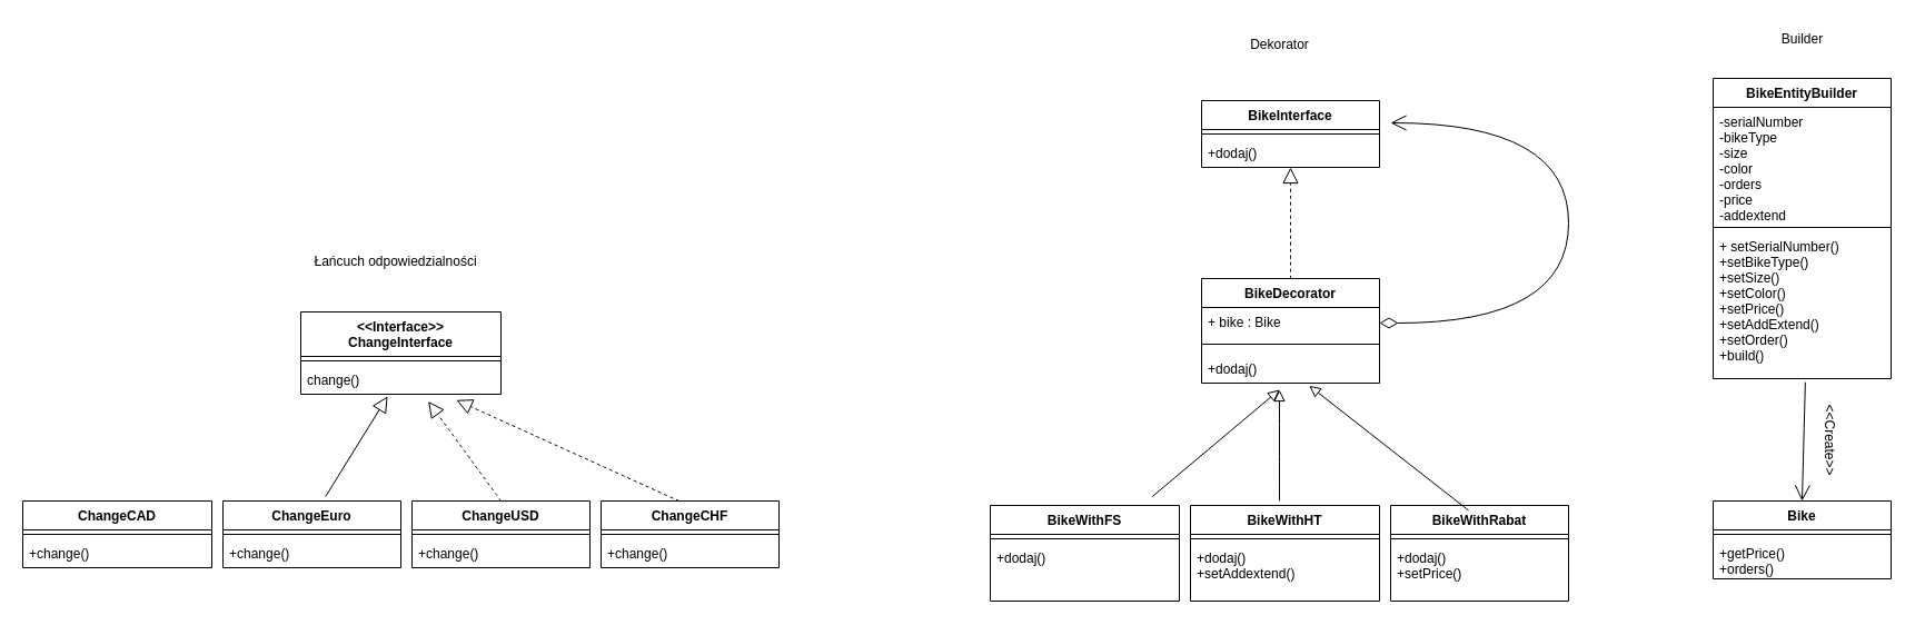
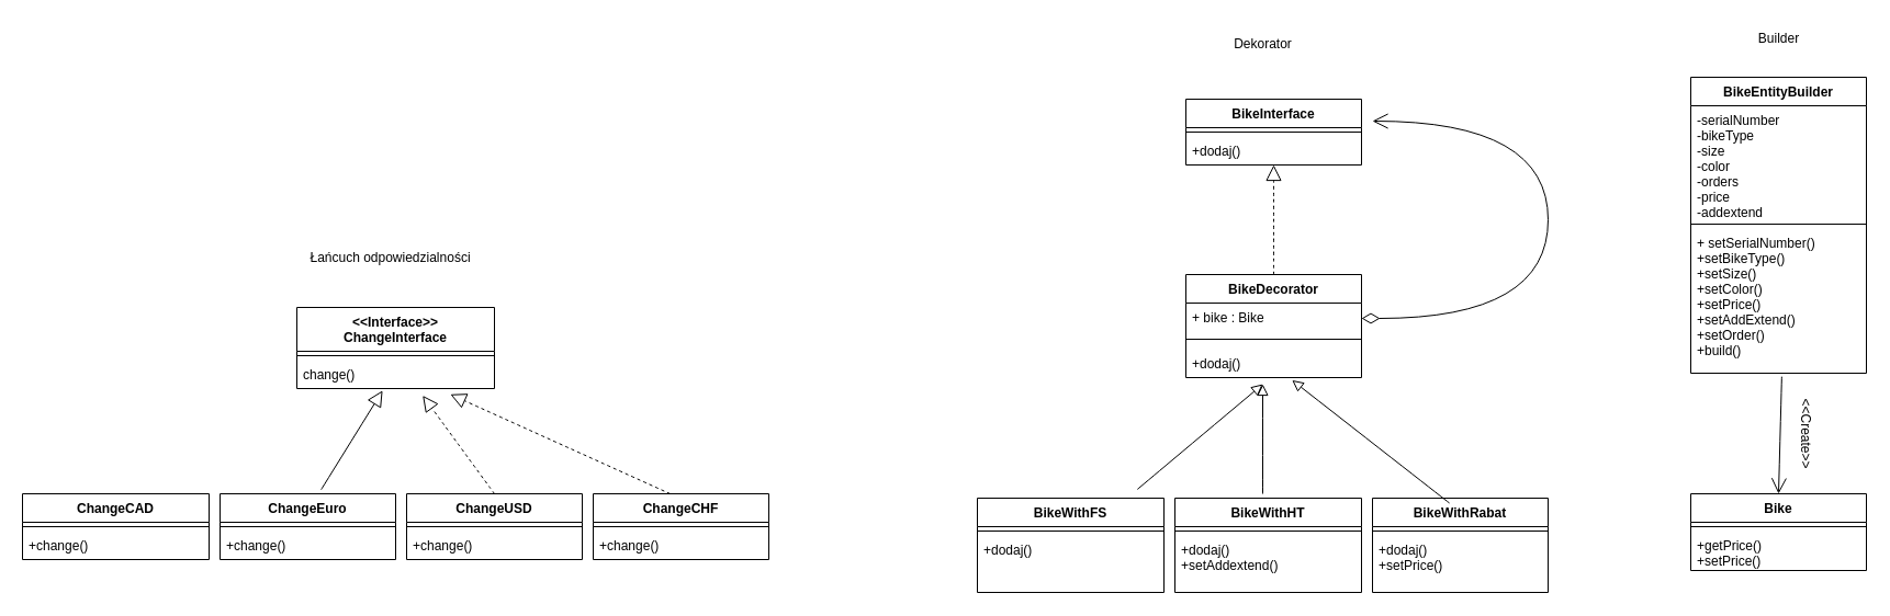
  <mxCell id="0" />
  <mxCell id="1" parent="0" />
  <mxCell id="2" value="BikeInterface" style="swimlane;fontStyle=1;align=center;verticalAlign=top;childLayout=stackLayout;horizontal=1;startSize=26;horizontalStack=0;resizeParent=1;resizeParentMax=0;resizeLast=0;collapsible=1;marginBottom=0;" parent="1" vertex="1"><mxGeometry x="1080" y="90" width="160" height="60" as="geometry" /></mxCell>
  <mxCell id="3" value="" style="line;strokeWidth=1;fillColor=none;align=left;verticalAlign=middle;spacingTop=-1;spacingLeft=3;spacingRight=3;rotatable=0;labelPosition=right;points=[];portConstraint=eastwest;strokeColor=inherit;" parent="2" vertex="1"><mxGeometry y="26" width="160" height="8" as="geometry" /></mxCell>
  <mxCell id="4" value="+dodaj()" style="text;strokeColor=none;fillColor=none;align=left;verticalAlign=top;spacingLeft=4;spacingRight=4;overflow=hidden;rotatable=0;points=[[0,0.5],[1,0.5]];portConstraint=eastwest;" parent="2" vertex="1"><mxGeometry y="34" width="160" height="26" as="geometry" /></mxCell>
  <mxCell id="5" value="BikeWithHT" style="swimlane;fontStyle=1;align=center;verticalAlign=top;childLayout=stackLayout;horizontal=1;startSize=26;horizontalStack=0;resizeParent=1;resizeParentMax=0;resizeLast=0;collapsible=1;marginBottom=0;" parent="1" vertex="1"><mxGeometry x="1070" y="454" width="170" height="86" as="geometry" /></mxCell>
  <mxCell id="6" value="" style="line;strokeWidth=1;fillColor=none;align=left;verticalAlign=middle;spacingTop=-1;spacingLeft=3;spacingRight=3;rotatable=0;labelPosition=right;points=[];portConstraint=eastwest;strokeColor=inherit;" parent="5" vertex="1"><mxGeometry y="26" width="170" height="8" as="geometry" /></mxCell>
  <mxCell id="7" value="+dodaj()&#10;+setAddextend()" style="text;strokeColor=none;fillColor=none;align=left;verticalAlign=top;spacingLeft=4;spacingRight=4;overflow=hidden;rotatable=0;points=[[0,0.5],[1,0.5]];portConstraint=eastwest;" parent="5" vertex="1"><mxGeometry y="34" width="170" height="52" as="geometry" /></mxCell>
  <mxCell id="8" value="BikeDecorator" style="swimlane;fontStyle=1;align=center;verticalAlign=top;childLayout=stackLayout;horizontal=1;startSize=26;horizontalStack=0;resizeParent=1;resizeParentMax=0;resizeLast=0;collapsible=1;marginBottom=0;" parent="1" vertex="1"><mxGeometry x="1080" y="250" width="160" height="94" as="geometry" /></mxCell>
  <mxCell id="9" value="+ bike : Bike&#10;&#10;" style="text;strokeColor=none;fillColor=none;align=left;verticalAlign=top;spacingLeft=4;spacingRight=4;overflow=hidden;rotatable=0;points=[[0,0.5],[1,0.5]];portConstraint=eastwest;" parent="8" vertex="1"><mxGeometry y="26" width="160" height="24" as="geometry" /></mxCell>
  <mxCell id="10" value="" style="line;strokeWidth=1;fillColor=none;align=left;verticalAlign=middle;spacingTop=-1;spacingLeft=3;spacingRight=3;rotatable=0;labelPosition=right;points=[];portConstraint=eastwest;strokeColor=inherit;" parent="8" vertex="1"><mxGeometry y="50" width="160" height="18" as="geometry" /></mxCell>
  <mxCell id="11" value="+dodaj()" style="text;strokeColor=none;fillColor=none;align=left;verticalAlign=top;spacingLeft=4;spacingRight=4;overflow=hidden;rotatable=0;points=[[0,0.5],[1,0.5]];portConstraint=eastwest;" parent="8" vertex="1"><mxGeometry y="68" width="160" height="26" as="geometry" /></mxCell>
  <mxCell id="12" value="BikeWithRabat" style="swimlane;fontStyle=1;align=center;verticalAlign=top;childLayout=stackLayout;horizontal=1;startSize=26;horizontalStack=0;resizeParent=1;resizeParentMax=0;resizeLast=0;collapsible=1;marginBottom=0;" parent="1" vertex="1"><mxGeometry x="1250" y="454" width="160" height="86" as="geometry" /></mxCell>
  <mxCell id="13" value="" style="line;strokeWidth=1;fillColor=none;align=left;verticalAlign=middle;spacingTop=-1;spacingLeft=3;spacingRight=3;rotatable=0;labelPosition=right;points=[];portConstraint=eastwest;strokeColor=inherit;" parent="12" vertex="1"><mxGeometry y="26" width="160" height="8" as="geometry" /></mxCell>
  <mxCell id="14" value="+dodaj()&#10;+setPrice()" style="text;strokeColor=none;fillColor=none;align=left;verticalAlign=top;spacingLeft=4;spacingRight=4;overflow=hidden;rotatable=0;points=[[0,0.5],[1,0.5]];portConstraint=eastwest;" parent="12" vertex="1"><mxGeometry y="34" width="160" height="52" as="geometry" /></mxCell>
  <mxCell id="15" value="" style="endArrow=open;html=1;endSize=12;startArrow=diamondThin;startSize=14;startFill=0;edgeStyle=orthogonalEdgeStyle;rounded=0;sourcePerimeterSpacing=8;targetPerimeterSpacing=8;curved=1;" parent="1" edge="1"><mxGeometry x="-0.125" y="-30" relative="1" as="geometry"><mxPoint x="1240" y="290" as="sourcePoint" /><mxPoint x="1250" y="110" as="targetPoint" /><Array as="points"><mxPoint x="1410" y="290" /><mxPoint x="1410" y="110" /></Array><mxPoint as="offset" /></mxGeometry></mxCell>
  <mxCell id="16" value="" style="endArrow=block;dashed=1;endFill=0;endSize=12;html=1;rounded=0;sourcePerimeterSpacing=8;targetPerimeterSpacing=8;curved=1;exitX=0.5;exitY=0;exitDx=0;exitDy=0;" parent="1" source="8" edge="1"><mxGeometry width="160" relative="1" as="geometry"><mxPoint x="690" y="140" as="sourcePoint" /><mxPoint x="1160" y="150" as="targetPoint" /></mxGeometry></mxCell>
  <mxCell id="17" value="" style="endArrow=block;html=1;rounded=0;align=center;verticalAlign=bottom;endFill=0;labelBackgroundColor=none;endSize=8;sourcePerimeterSpacing=8;targetPerimeterSpacing=8;curved=1;" parent="1" edge="1"><mxGeometry x="0.625" y="20" relative="1" as="geometry"><mxPoint x="1150" y="450" as="sourcePoint" /><mxPoint x="1150" y="350" as="targetPoint" /><mxPoint as="offset" /></mxGeometry></mxCell>
  <mxCell id="18" value="" style="endArrow=block;html=1;rounded=0;align=center;verticalAlign=bottom;endFill=0;labelBackgroundColor=none;endSize=8;sourcePerimeterSpacing=8;targetPerimeterSpacing=8;curved=1;entryX=0.605;entryY=1.092;entryDx=0;entryDy=0;entryPerimeter=0;exitX=0.438;exitY=0.052;exitDx=0;exitDy=0;exitPerimeter=0;" parent="1" target="11" edge="1" source="12"><mxGeometry x="0.625" y="20" relative="1" as="geometry"><mxPoint x="1380" y="450" as="sourcePoint" /><mxPoint x="1110" y="390" as="targetPoint" /><mxPoint as="offset" /></mxGeometry></mxCell>
  <mxCell id="19" value="BikeEntityBuilder" style="swimlane;fontStyle=1;align=center;verticalAlign=top;childLayout=stackLayout;horizontal=1;startSize=26;horizontalStack=0;resizeParent=1;resizeParentMax=0;resizeLast=0;collapsible=1;marginBottom=0;" parent="1" vertex="1"><mxGeometry x="1540" y="70" width="160" height="270" as="geometry" /></mxCell>
  <mxCell id="20" value="-serialNumber&#10;-bikeType&#10;-size&#10;-color&#10;-orders&#10;-price&#10;-addextend" style="text;strokeColor=none;fillColor=none;align=left;verticalAlign=top;spacingLeft=4;spacingRight=4;overflow=hidden;rotatable=0;points=[[0,0.5],[1,0.5]];portConstraint=eastwest;" parent="19" vertex="1"><mxGeometry y="26" width="160" height="104" as="geometry" /></mxCell>
  <mxCell id="21" value="" style="line;strokeWidth=1;fillColor=none;align=left;verticalAlign=middle;spacingTop=-1;spacingLeft=3;spacingRight=3;rotatable=0;labelPosition=right;points=[];portConstraint=eastwest;strokeColor=inherit;" parent="19" vertex="1"><mxGeometry y="130" width="160" height="8" as="geometry" /></mxCell>
  <mxCell id="22" value="+ setSerialNumber()&#10;+setBikeType()&#10;+setSize()&#10;+setColor()&#10;+setPrice()&#10;+setAddExtend()&#10;+setOrder()&#10;+build()" style="text;strokeColor=none;fillColor=none;align=left;verticalAlign=top;spacingLeft=4;spacingRight=4;overflow=hidden;rotatable=0;points=[[0,0.5],[1,0.5]];portConstraint=eastwest;" parent="19" vertex="1"><mxGeometry y="138" width="160" height="132" as="geometry" /></mxCell>
  <mxCell id="23" value="Bike" style="swimlane;fontStyle=1;align=center;verticalAlign=top;childLayout=stackLayout;horizontal=1;startSize=26;horizontalStack=0;resizeParent=1;resizeParentMax=0;resizeLast=0;collapsible=1;marginBottom=0;" parent="1" vertex="1"><mxGeometry x="1540" y="450" width="160" height="70" as="geometry" /></mxCell>
  <mxCell id="24" value="" style="line;strokeWidth=1;fillColor=none;align=left;verticalAlign=middle;spacingTop=-1;spacingLeft=3;spacingRight=3;rotatable=0;labelPosition=right;points=[];portConstraint=eastwest;strokeColor=inherit;" parent="23" vertex="1"><mxGeometry y="26" width="160" height="8" as="geometry" /></mxCell>
- <mxCell id="25" value="+getPrice()&#10;+orders()" style="text;strokeColor=none;fillColor=none;align=left;verticalAlign=top;spacingLeft=4;spacingRight=4;overflow=hidden;rotatable=0;points=[[0,0.5],[1,0.5]];portConstraint=eastwest;" parent="23" vertex="1"><mxGeometry y="34" width="160" height="36" as="geometry" /></mxCell>
+ <mxCell id="25" value="+getPrice()&#10;+setPrice()" style="text;strokeColor=none;fillColor=none;align=left;verticalAlign=top;spacingLeft=4;spacingRight=4;overflow=hidden;rotatable=0;points=[[0,0.5],[1,0.5]];portConstraint=eastwest;" parent="23" vertex="1"><mxGeometry y="34" width="160" height="36" as="geometry" /></mxCell>
  <mxCell id="26" value="" style="endArrow=open;endFill=1;endSize=12;html=1;rounded=0;sourcePerimeterSpacing=8;targetPerimeterSpacing=8;curved=1;exitX=0.518;exitY=1.024;exitDx=0;exitDy=0;exitPerimeter=0;" parent="1" source="22" edge="1"><mxGeometry width="160" relative="1" as="geometry"><mxPoint x="1660" y="420" as="sourcePoint" /><mxPoint x="1620" y="450" as="targetPoint" /></mxGeometry></mxCell>
  <mxCell id="27" value="&amp;lt;&amp;lt;Create&amp;gt;&amp;gt;" style="text;html=1;align=center;verticalAlign=middle;resizable=0;points=[];autosize=1;strokeColor=none;fillColor=none;rotation=90;" parent="1" vertex="1"><mxGeometry x="1600" y="380" width="90" height="30" as="geometry" /></mxCell>
  <mxCell id="28" value="BikeWithFS" style="swimlane;fontStyle=1;align=center;verticalAlign=top;childLayout=stackLayout;horizontal=1;startSize=26;horizontalStack=0;resizeParent=1;resizeParentMax=0;resizeLast=0;collapsible=1;marginBottom=0;" vertex="1" parent="1"><mxGeometry x="890" y="454" width="170" height="86" as="geometry" /></mxCell>
  <mxCell id="29" value="" style="line;strokeWidth=1;fillColor=none;align=left;verticalAlign=middle;spacingTop=-1;spacingLeft=3;spacingRight=3;rotatable=0;labelPosition=right;points=[];portConstraint=eastwest;strokeColor=inherit;" vertex="1" parent="28"><mxGeometry y="26" width="170" height="8" as="geometry" /></mxCell>
  <mxCell id="30" value="+dodaj()&#10;" style="text;strokeColor=none;fillColor=none;align=left;verticalAlign=top;spacingLeft=4;spacingRight=4;overflow=hidden;rotatable=0;points=[[0,0.5],[1,0.5]];portConstraint=eastwest;" vertex="1" parent="28"><mxGeometry y="34" width="170" height="52" as="geometry" /></mxCell>
  <mxCell id="31" value="" style="endArrow=block;html=1;rounded=0;align=center;verticalAlign=bottom;endFill=0;labelBackgroundColor=none;endSize=8;sourcePerimeterSpacing=8;targetPerimeterSpacing=8;curved=1;entryX=0.438;entryY=1.231;entryDx=0;entryDy=0;entryPerimeter=0;" edge="1" parent="1" source="28" target="11"><mxGeometry x="0.625" y="20" relative="1" as="geometry"><mxPoint x="1160" y="460" as="sourcePoint" /><mxPoint x="1160" y="360" as="targetPoint" /><mxPoint as="offset" /></mxGeometry></mxCell>
  <mxCell id="32" value="ChangeCAD" style="swimlane;fontStyle=1;align=center;verticalAlign=top;childLayout=stackLayout;horizontal=1;startSize=26;horizontalStack=0;resizeParent=1;resizeParentMax=0;resizeLast=0;collapsible=1;marginBottom=0;" vertex="1" parent="1"><mxGeometry x="20" y="450" width="170" height="60" as="geometry" /></mxCell>
  <mxCell id="33" value="" style="line;strokeWidth=1;fillColor=none;align=left;verticalAlign=middle;spacingTop=-1;spacingLeft=3;spacingRight=3;rotatable=0;labelPosition=right;points=[];portConstraint=eastwest;strokeColor=inherit;" vertex="1" parent="32"><mxGeometry y="26" width="170" height="8" as="geometry" /></mxCell>
  <mxCell id="34" value="+change()" style="text;strokeColor=none;fillColor=none;align=left;verticalAlign=top;spacingLeft=4;spacingRight=4;overflow=hidden;rotatable=0;points=[[0,0.5],[1,0.5]];portConstraint=eastwest;" vertex="1" parent="32"><mxGeometry y="34" width="170" height="26" as="geometry" /></mxCell>
  <mxCell id="35" value="ChangeEuro" style="swimlane;fontStyle=1;align=center;verticalAlign=top;childLayout=stackLayout;horizontal=1;startSize=26;horizontalStack=0;resizeParent=1;resizeParentMax=0;resizeLast=0;collapsible=1;marginBottom=0;" vertex="1" parent="1"><mxGeometry x="200" y="450" width="160" height="60" as="geometry" /></mxCell>
  <mxCell id="36" value="" style="line;strokeWidth=1;fillColor=none;align=left;verticalAlign=middle;spacingTop=-1;spacingLeft=3;spacingRight=3;rotatable=0;labelPosition=right;points=[];portConstraint=eastwest;strokeColor=inherit;" vertex="1" parent="35"><mxGeometry y="26" width="160" height="8" as="geometry" /></mxCell>
  <mxCell id="37" value="+change()" style="text;strokeColor=none;fillColor=none;align=left;verticalAlign=top;spacingLeft=4;spacingRight=4;overflow=hidden;rotatable=0;points=[[0,0.5],[1,0.5]];portConstraint=eastwest;" vertex="1" parent="35"><mxGeometry y="34" width="160" height="26" as="geometry" /></mxCell>
  <mxCell id="38" value="ChangeUSD" style="swimlane;fontStyle=1;align=center;verticalAlign=top;childLayout=stackLayout;horizontal=1;startSize=26;horizontalStack=0;resizeParent=1;resizeParentMax=0;resizeLast=0;collapsible=1;marginBottom=0;" vertex="1" parent="1"><mxGeometry x="370" y="450" width="160" height="60" as="geometry" /></mxCell>
  <mxCell id="39" value="" style="line;strokeWidth=1;fillColor=none;align=left;verticalAlign=middle;spacingTop=-1;spacingLeft=3;spacingRight=3;rotatable=0;labelPosition=right;points=[];portConstraint=eastwest;strokeColor=inherit;" vertex="1" parent="38"><mxGeometry y="26" width="160" height="8" as="geometry" /></mxCell>
  <mxCell id="40" value="+change()" style="text;strokeColor=none;fillColor=none;align=left;verticalAlign=top;spacingLeft=4;spacingRight=4;overflow=hidden;rotatable=0;points=[[0,0.5],[1,0.5]];portConstraint=eastwest;" vertex="1" parent="38"><mxGeometry y="34" width="160" height="26" as="geometry" /></mxCell>
  <mxCell id="41" value="ChangeCHF" style="swimlane;fontStyle=1;align=center;verticalAlign=top;childLayout=stackLayout;horizontal=1;startSize=26;horizontalStack=0;resizeParent=1;resizeParentMax=0;resizeLast=0;collapsible=1;marginBottom=0;" vertex="1" parent="1"><mxGeometry x="540" y="450" width="160" height="60" as="geometry" /></mxCell>
  <mxCell id="42" value="" style="line;strokeWidth=1;fillColor=none;align=left;verticalAlign=middle;spacingTop=-1;spacingLeft=3;spacingRight=3;rotatable=0;labelPosition=right;points=[];portConstraint=eastwest;strokeColor=inherit;" vertex="1" parent="41"><mxGeometry y="26" width="160" height="8" as="geometry" /></mxCell>
  <mxCell id="43" value="+change()" style="text;strokeColor=none;fillColor=none;align=left;verticalAlign=top;spacingLeft=4;spacingRight=4;overflow=hidden;rotatable=0;points=[[0,0.5],[1,0.5]];portConstraint=eastwest;" vertex="1" parent="41"><mxGeometry y="34" width="160" height="26" as="geometry" /></mxCell>
  <mxCell id="44" value="&lt;&lt;Interface&gt;&gt;&#10;ChangeInterface" style="swimlane;fontStyle=1;align=center;verticalAlign=top;childLayout=stackLayout;horizontal=1;startSize=40;horizontalStack=0;resizeParent=1;resizeParentMax=0;resizeLast=0;collapsible=1;marginBottom=0;" vertex="1" parent="1"><mxGeometry x="270" y="280" width="180" height="74" as="geometry" /></mxCell>
  <mxCell id="45" value="" style="line;strokeWidth=1;fillColor=none;align=left;verticalAlign=middle;spacingTop=-1;spacingLeft=3;spacingRight=3;rotatable=0;labelPosition=right;points=[];portConstraint=eastwest;strokeColor=inherit;" vertex="1" parent="44"><mxGeometry y="40" width="180" height="8" as="geometry" /></mxCell>
  <mxCell id="46" value="change()" style="text;strokeColor=none;fillColor=none;align=left;verticalAlign=top;spacingLeft=4;spacingRight=4;overflow=hidden;rotatable=0;points=[[0,0.5],[1,0.5]];portConstraint=eastwest;" vertex="1" parent="44"><mxGeometry y="48" width="180" height="26" as="geometry" /></mxCell>
  <mxCell id="47" value="" style="endArrow=block;dashed=1;endFill=0;endSize=12;html=1;rounded=0;sourcePerimeterSpacing=8;targetPerimeterSpacing=8;curved=1;exitX=0.438;exitY=0;exitDx=0;exitDy=0;exitPerimeter=0;entryX=0.777;entryY=1.203;entryDx=0;entryDy=0;entryPerimeter=0;" edge="1" parent="1" source="41" target="46"><mxGeometry width="160" relative="1" as="geometry"><mxPoint x="640.08" y="362.012" as="sourcePoint" /><mxPoint x="680" y="472" as="targetPoint" /></mxGeometry></mxCell>
  <mxCell id="48" value="" style="endArrow=block;dashed=1;endFill=0;endSize=12;html=1;rounded=0;sourcePerimeterSpacing=8;targetPerimeterSpacing=8;curved=1;exitX=0.5;exitY=0;exitDx=0;exitDy=0;entryX=0.637;entryY=1.247;entryDx=0;entryDy=0;entryPerimeter=0;" edge="1" parent="1" source="38" target="46"><mxGeometry width="160" relative="1" as="geometry"><mxPoint x="650.08" y="372.012" as="sourcePoint" /><mxPoint x="690" y="482" as="targetPoint" /></mxGeometry></mxCell>
  <mxCell id="49" value="" style="endArrow=block;dashed=0;endFill=0;endSize=12;html=1;rounded=0;sourcePerimeterSpacing=8;targetPerimeterSpacing=8;curved=1;exitX=0.576;exitY=-0.064;exitDx=0;exitDy=0;exitPerimeter=0;entryX=0.434;entryY=1.071;entryDx=0;entryDy=0;entryPerimeter=0;" edge="1" parent="1" source="35" target="46"><mxGeometry width="160" relative="1" as="geometry"><mxPoint x="660.08" y="382.012" as="sourcePoint" /><mxPoint x="700" y="492" as="targetPoint" /></mxGeometry></mxCell>
  <mxCell id="50" value="Łańcuch odpowiedzialności" style="text;html=1;align=center;verticalAlign=middle;resizable=0;points=[];autosize=1;strokeColor=none;fillColor=none;" vertex="1" parent="1"><mxGeometry x="270" y="220" width="170" height="30" as="geometry" /></mxCell>
  <mxCell id="51" value="Dekorator" style="text;html=1;align=center;verticalAlign=middle;resizable=0;points=[];autosize=1;strokeColor=none;fillColor=none;" vertex="1" parent="1"><mxGeometry x="1110" y="25" width="80" height="30" as="geometry" /></mxCell>
  <mxCell id="52" value="Builder" style="text;html=1;align=center;verticalAlign=middle;resizable=0;points=[];autosize=1;strokeColor=none;fillColor=none;" vertex="1" parent="1"><mxGeometry x="1590" y="20" width="60" height="30" as="geometry" /></mxCell>
